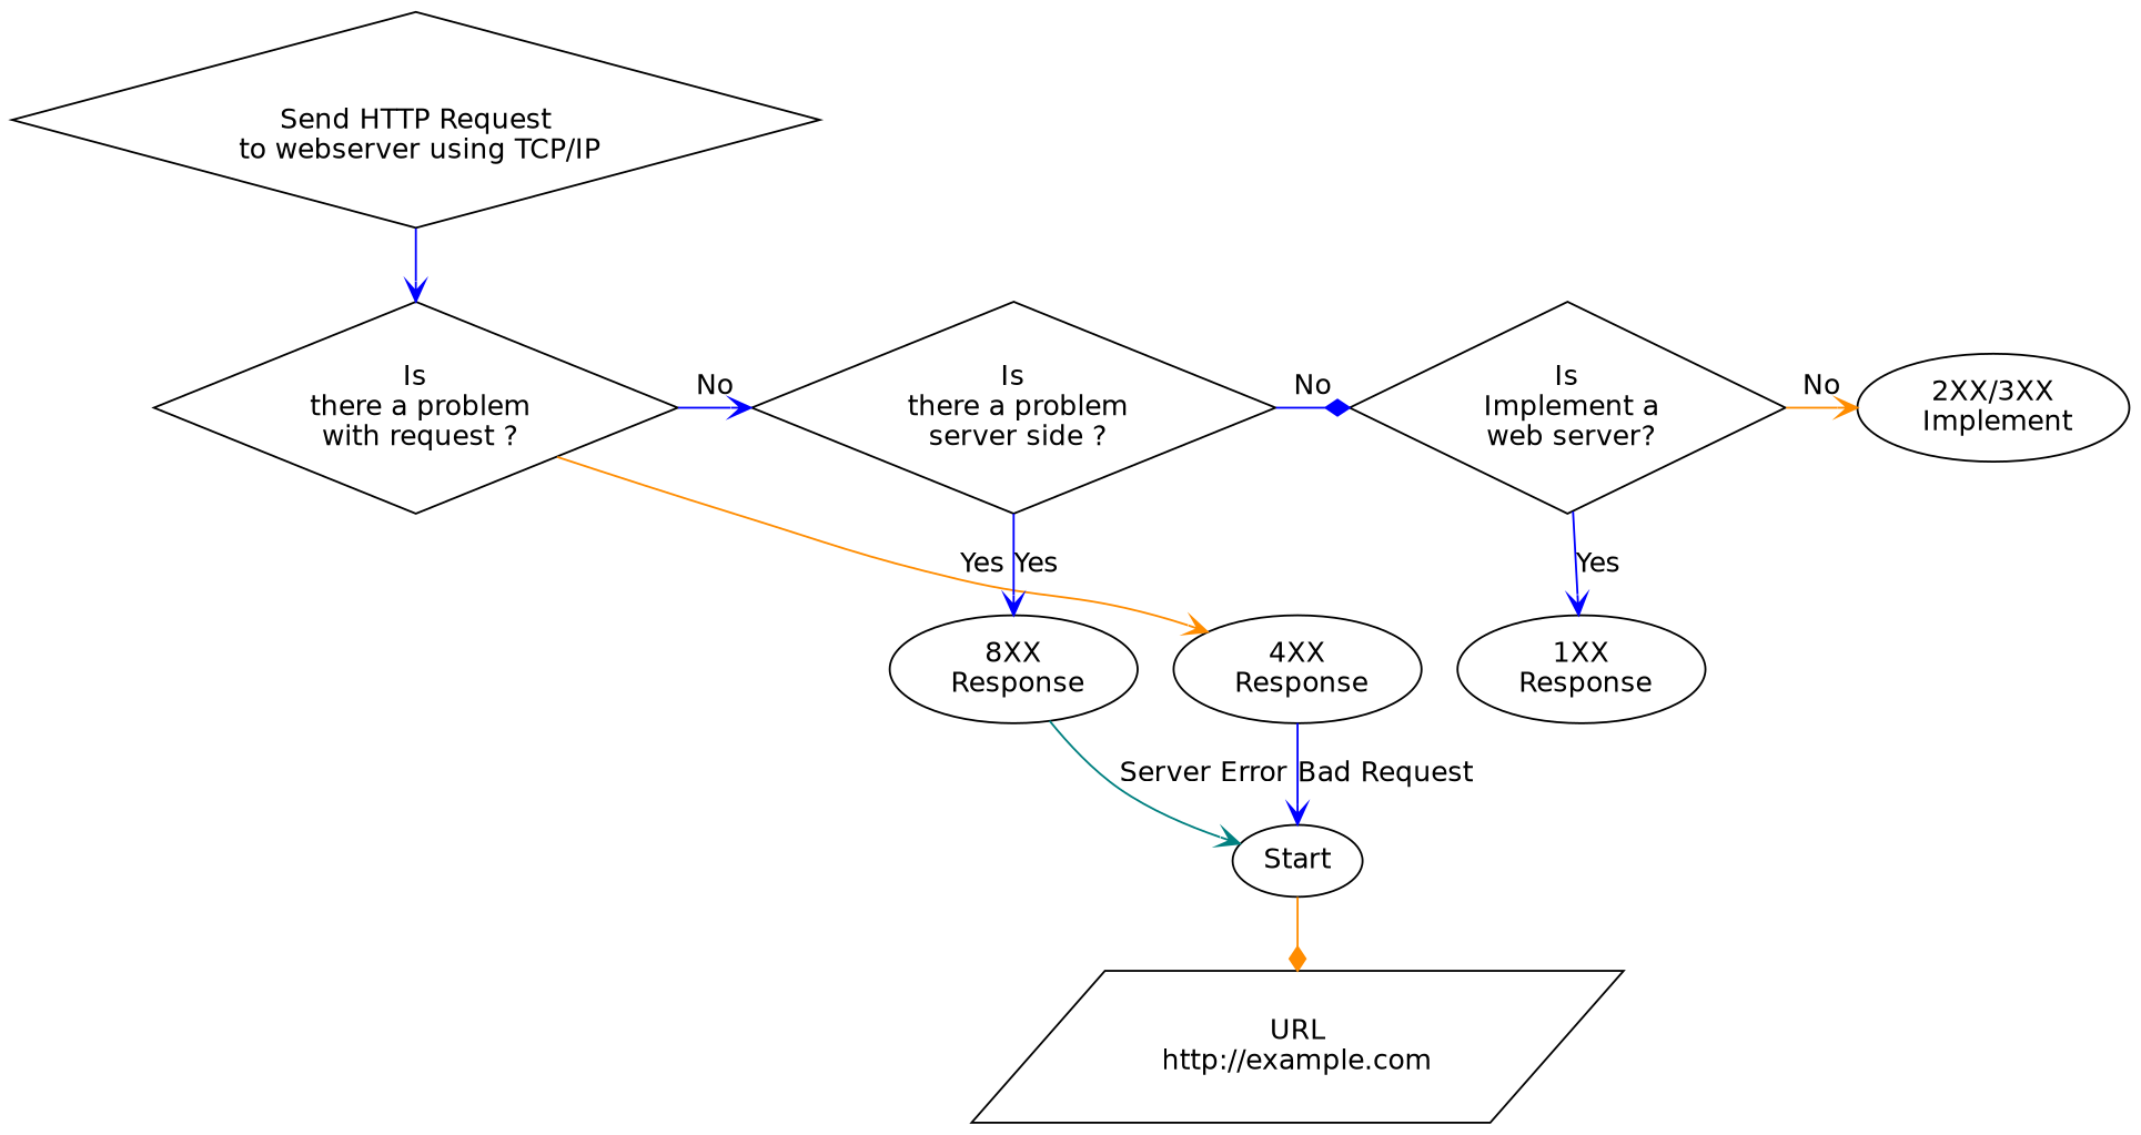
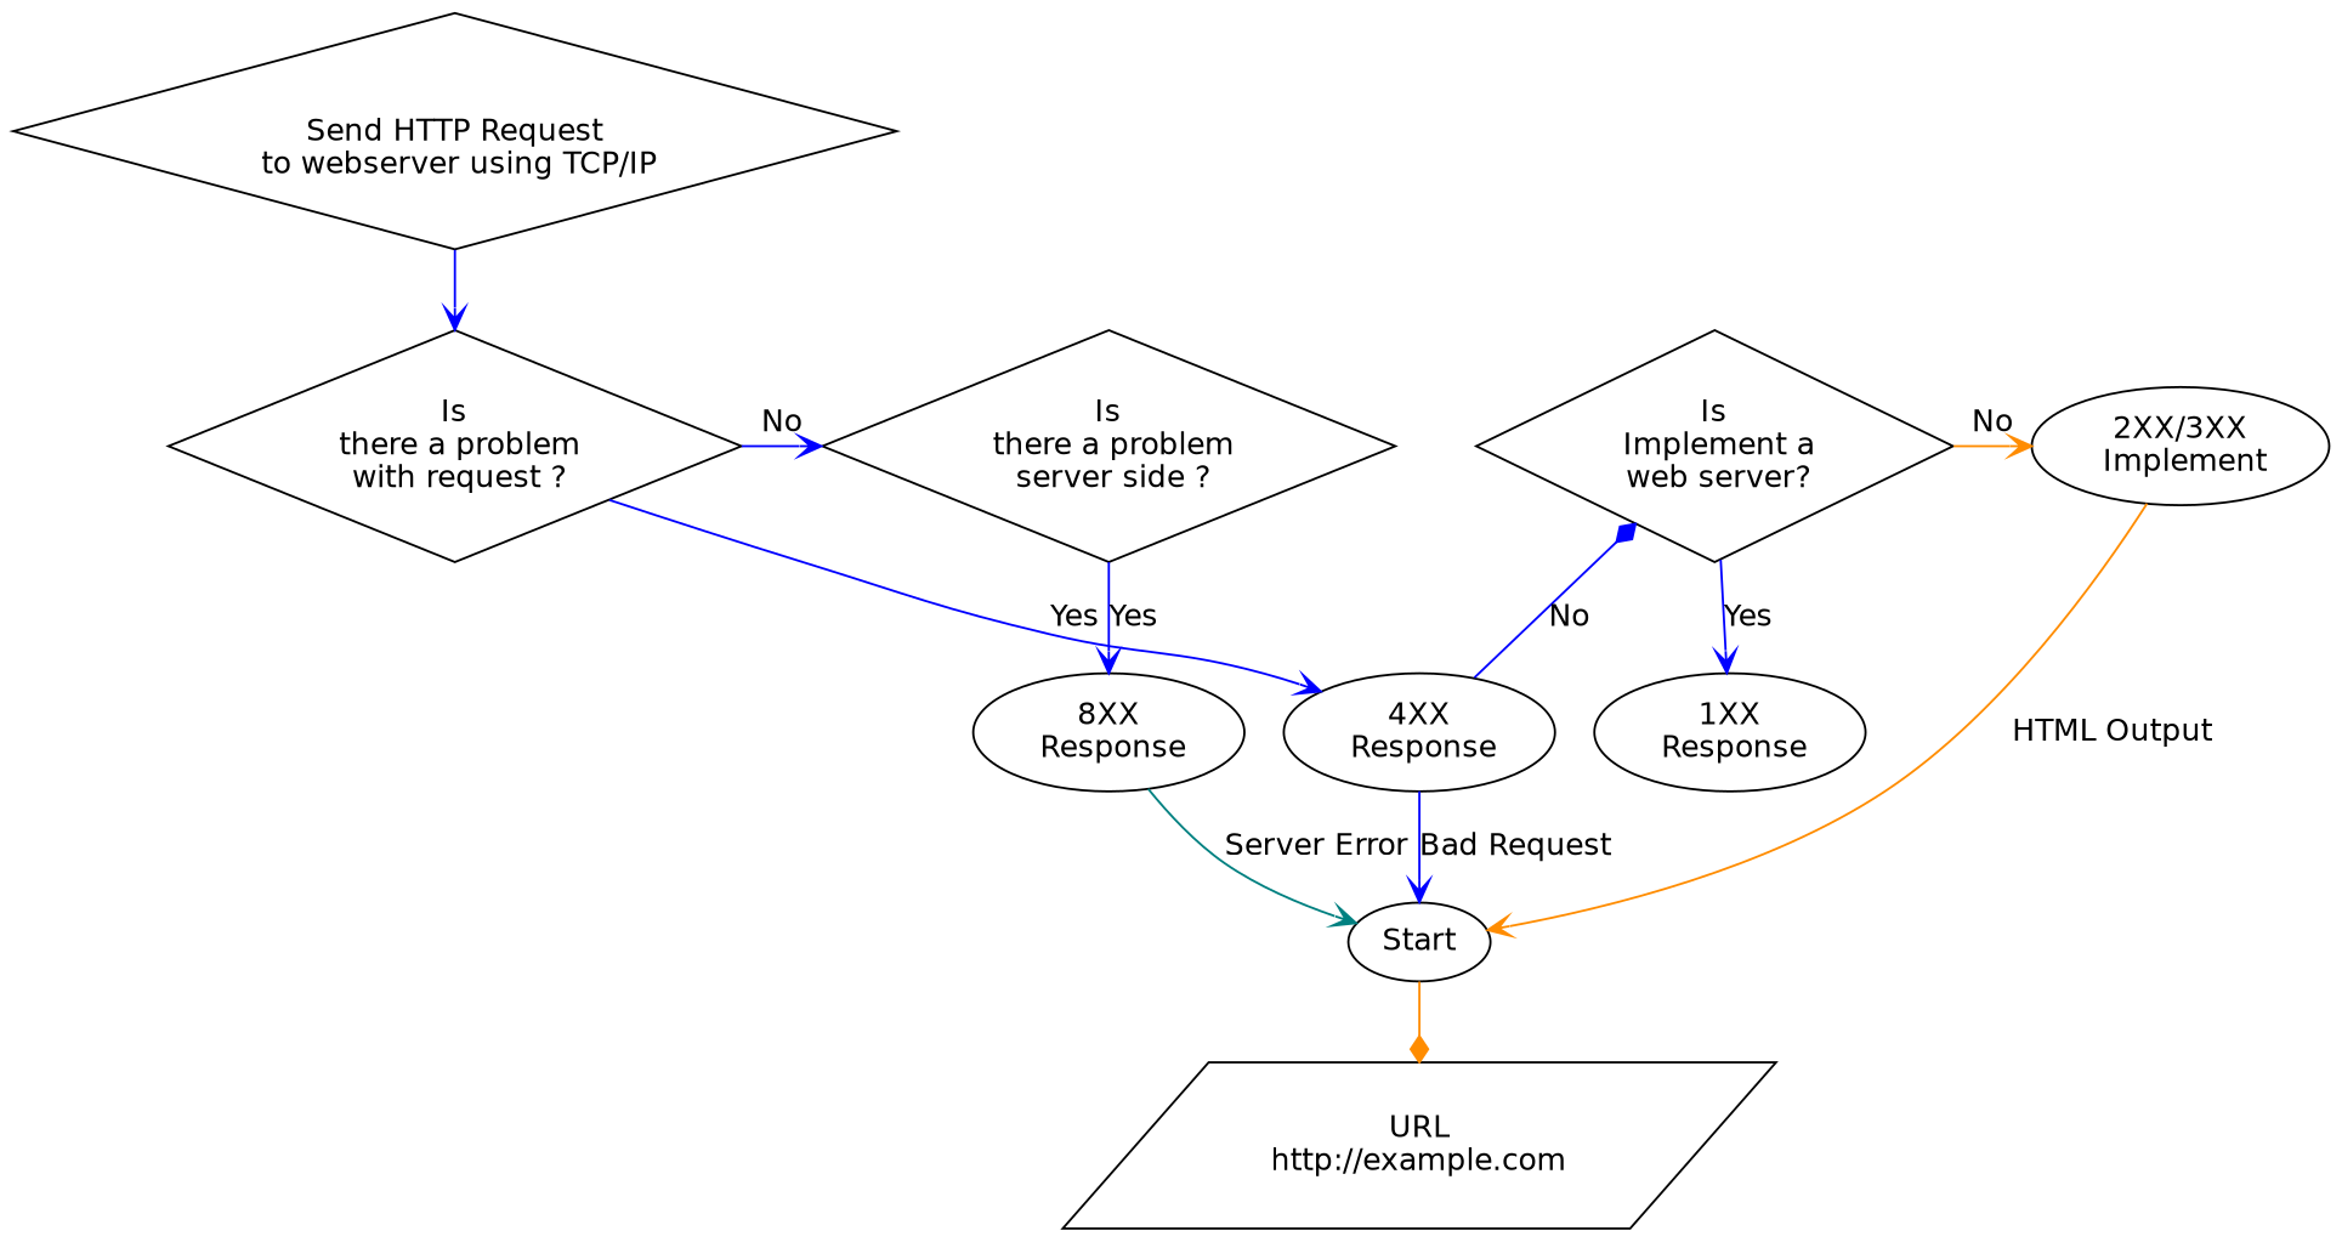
  digraph {
    fontsize=40
    node [fontname=helvetica shape=oval]
    edge [arrowhead=vee color=blue fontname=helvetica]
    n1 [label="Is\n there a problem\n with request ?" shape=diamond]
    n2 [label="Is\n there a problem\n server side ?" shape=diamond]
    n3 [label="Is\n Implement a\n web server?" shape=diamond]
    n4 [label="2XX/3XX\n Implement"]
    n5 [label="4XX\n Response"]
    n6 [label="8XX\n Response"]
    n7 [label="1XX\n Response"]
    n8 [label="Start\n"]
    n9 [label="URL\nhttp://example.com" shape=parallelogram]
    n10 [label="\nSend HTTP Request\n to webserver using TCP/IP\n" shape=diamond]
    subgraph sub_1 {
      rank=same
      n1
      n2
      n3
      n4
    }
    subgraph sub_2 {
      rank=same
      n5
      n6
      n7
    }
    n1 -> n2 [label=No]
-   n1 -> n5 [color=darkorange label=Yes]
-   n2 -> n3 [arrowhead=diamond label=No]
+   n1 -> n5 [label=Yes]
+   n5 -> n3 [arrowhead=diamond label=No]
    n2 -> n6 [label=Yes]
    n3 -> n4 [color=darkorange label=No]
    n3 -> n7 [label=Yes]
+   n4 -> n8 [color=darkorange label="HTML Output"]
    n5 -> n8 [label="Bad Request"]
    n6 -> n8 [color=teal label="Server Error"]
    n8 -> n9 [arrowhead=diamond color=darkorange]
    n10 -> n1
  }
